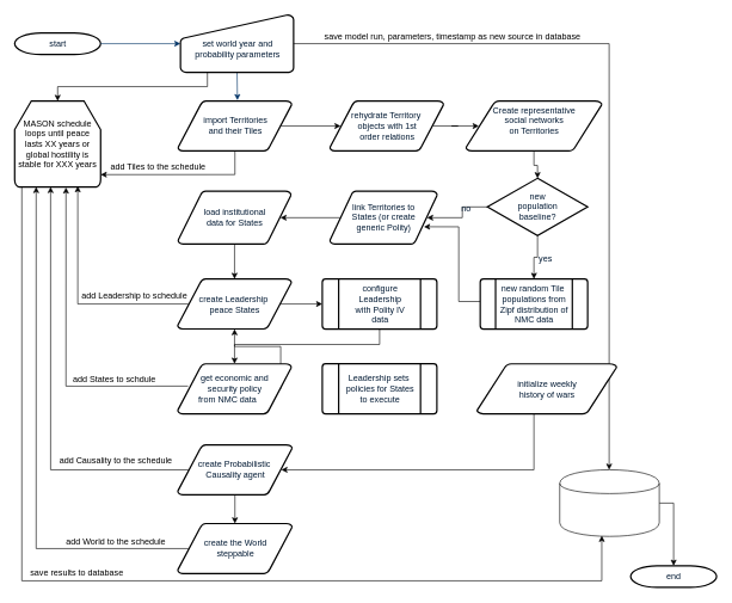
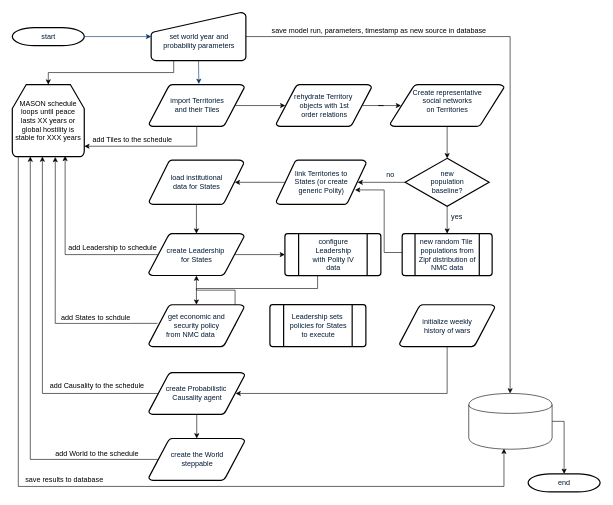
  <mxCell id="0" />
  <mxCell id="1" parent="0" />
  <mxCell id="2" value="start" style="shape=mxgraph.flowchart.terminator;fillColor=#FFFFFF;strokeColor=#000000;strokeWidth=2;gradientColor=none;gradientDirection=north;fontColor=#001933;fontStyle=0;html=1;" parent="1" vertex="1"><mxGeometry x="20" y="45" width="120" height="30" as="geometry" /></mxCell>
  <mxCell id="3" style="edgeStyle=orthogonalEdgeStyle;rounded=0;orthogonalLoop=1;jettySize=auto;html=1;" edge="1" parent="1" target="31"><mxGeometry relative="1" as="geometry"><mxPoint x="400" y="60" as="sourcePoint" /><Array as="points"><mxPoint x="850" y="60" /></Array></mxGeometry></mxCell>
  <mxCell id="4" value="&lt;span&gt;save model run, parameters,&amp;nbsp;&lt;/span&gt;&lt;span&gt;timestamp as new source&amp;nbsp;&lt;/span&gt;&lt;span&gt;in database&lt;/span&gt;" style="text;html=1;resizable=0;points=[];align=center;verticalAlign=middle;labelBackgroundColor=#ffffff;" vertex="1" connectable="0" parent="3"><mxGeometry x="-0.419" y="2" relative="1" as="geometry"><mxPoint x="-74" y="-8" as="offset" /></mxGeometry></mxCell>
  <mxCell id="5" value="" style="edgeStyle=orthogonalEdgeStyle;rounded=0;orthogonalLoop=1;jettySize=auto;html=1;exitX=0.905;exitY=0.5;exitDx=0;exitDy=0;exitPerimeter=0;" edge="1" parent="1" source="6" target="43"><mxGeometry relative="1" as="geometry" /></mxCell>
  <mxCell id="6" value="get&amp;nbsp;economic and &lt;br&gt;security&amp;nbsp;policy &lt;br&gt;from NMC data&amp;nbsp; &amp;nbsp; &amp;nbsp;&amp;nbsp;&lt;br&gt;" style="shape=mxgraph.flowchart.data;fillColor=#FFFFFF;strokeColor=#000000;strokeWidth=2;gradientColor=none;gradientDirection=north;fontColor=#001933;fontStyle=0;html=1;" parent="1" vertex="1"><mxGeometry x="247.5" y="507" width="159" height="70" as="geometry" /></mxCell>
  <mxCell id="7" value="" style="edgeStyle=orthogonalEdgeStyle;rounded=0;orthogonalLoop=1;jettySize=auto;html=1;entryX=0.905;entryY=0.5;entryDx=0;entryDy=0;entryPerimeter=0;" edge="1" parent="1" source="8" target="10"><mxGeometry relative="1" as="geometry"><mxPoint x="745" y="657" as="targetPoint" /><Array as="points"><mxPoint x="745" y="655" /></Array></mxGeometry></mxCell>
- <mxCell id="8" value="initialize weekly &lt;br&gt;history of wars&lt;br&gt;" style="shape=mxgraph.flowchart.data;fillColor=#FFFFFF;strokeColor=#000000;strokeWidth=2;gradientColor=none;gradientDirection=north;fontColor=#001933;fontStyle=0;html=1;" vertex="1" parent="1"><mxGeometry x="665.5" y="507" width="195" height="70" as="geometry" /></mxCell>
+ <mxCell id="8" value="initialize weekly &lt;br&gt;history of wars&lt;br&gt;" style="shape=mxgraph.flowchart.data;fillColor=#FFFFFF;strokeColor=#000000;strokeWidth=2;gradientColor=none;gradientDirection=north;fontColor=#001933;fontStyle=0;html=1;" vertex="1" parent="1"><mxGeometry x="665.5" y="507" width="159" height="70" as="geometry" /></mxCell>
  <mxCell id="9" value="" style="edgeStyle=orthogonalEdgeStyle;rounded=0;orthogonalLoop=1;jettySize=auto;html=1;" edge="1" parent="1" source="10" target="13"><mxGeometry relative="1" as="geometry" /></mxCell>
  <mxCell id="10" value="create Probabilistic&amp;nbsp;&lt;br&gt;Causality agent&lt;br&gt;" style="shape=mxgraph.flowchart.data;fillColor=#FFFFFF;strokeColor=#000000;strokeWidth=2;gradientColor=none;gradientDirection=north;fontColor=#001933;fontStyle=0;html=1;" vertex="1" parent="1"><mxGeometry x="247.5" y="620" width="160" height="70" as="geometry" /></mxCell>
  <mxCell id="11" value="" style="edgeStyle=orthogonalEdgeStyle;rounded=0;orthogonalLoop=1;jettySize=auto;html=1;entryX=0.25;entryY=1;entryDx=0;entryDy=0;entryPerimeter=0;exitX=0.095;exitY=0.5;exitDx=0;exitDy=0;exitPerimeter=0;" edge="1" parent="1" source="13" target="50"><mxGeometry relative="1" as="geometry"><mxPoint x="167" y="885" as="targetPoint" /></mxGeometry></mxCell>
  <mxCell id="12" value="add World to the schedule" style="text;html=1;resizable=0;points=[];align=center;verticalAlign=middle;labelBackgroundColor=#ffffff;" vertex="1" connectable="0" parent="11"><mxGeometry x="-0.729" y="-1" relative="1" as="geometry"><mxPoint x="-5.5" y="-10" as="offset" /></mxGeometry></mxCell>
  <mxCell id="13" value="create the World&lt;br&gt;steppable&lt;br&gt;" style="shape=mxgraph.flowchart.data;fillColor=#FFFFFF;strokeColor=#000000;strokeWidth=2;gradientColor=none;gradientDirection=north;fontColor=#001933;fontStyle=0;html=1;" vertex="1" parent="1"><mxGeometry x="247.5" y="730" width="160" height="70" as="geometry" /></mxCell>
  <mxCell id="14" value="" style="edgeStyle=orthogonalEdgeStyle;rounded=0;orthogonalLoop=1;jettySize=auto;html=1;exitX=0.905;exitY=0.5;exitDx=0;exitDy=0;exitPerimeter=0;entryX=0.095;entryY=0.5;entryDx=0;entryDy=0;entryPerimeter=0;" edge="1" parent="1" source="17" target="33"><mxGeometry relative="1" as="geometry" /></mxCell>
  <mxCell id="15" value="" style="edgeStyle=orthogonalEdgeStyle;rounded=0;orthogonalLoop=1;jettySize=auto;html=1;entryX=1;entryY=0.857;entryDx=0;entryDy=0;entryPerimeter=0;" edge="1" parent="1" source="17" target="50"><mxGeometry relative="1" as="geometry"><Array as="points"><mxPoint x="328" y="243" /></Array></mxGeometry></mxCell>
  <mxCell id="16" value="add Tiles to the schedule" style="text;html=1;resizable=0;points=[];align=center;verticalAlign=middle;labelBackgroundColor=#ffffff;" vertex="1" connectable="0" parent="15"><mxGeometry x="0.37" y="-1" relative="1" as="geometry"><mxPoint x="10.5" y="-9" as="offset" /></mxGeometry></mxCell>
  <mxCell id="17" value="import Territories &lt;br&gt;and&amp;nbsp;their Tiles&lt;br&gt;" style="shape=mxgraph.flowchart.data;fillColor=#FFFFFF;strokeColor=#000000;strokeWidth=2;gradientColor=none;gradientDirection=north;fontColor=#001933;fontStyle=0;html=1;" parent="1" vertex="1"><mxGeometry x="248" y="140" width="159" height="70" as="geometry" /></mxCell>
  <mxCell id="18" value="" style="edgeStyle=orthogonalEdgeStyle;rounded=0;orthogonalLoop=1;jettySize=auto;html=1;" edge="1" parent="1" source="20" target="26"><mxGeometry relative="1" as="geometry" /></mxCell>
  <mxCell id="19" value="" style="edgeStyle=orthogonalEdgeStyle;rounded=0;orthogonalLoop=1;jettySize=auto;html=1;entryX=0.905;entryY=0.5;entryDx=0;entryDy=0;entryPerimeter=0;" edge="1" parent="1" source="20" target="35"><mxGeometry relative="1" as="geometry" /></mxCell>
- <mxCell id="20" value="new&lt;br&gt;population&lt;br&gt;baseline?&lt;br&gt;" style="shape=mxgraph.flowchart.decision;fillColor=#FFFFFF;strokeColor=#000000;strokeWidth=2;gradientColor=none;gradientDirection=north;fontColor=#001933;fontStyle=0;html=1;" parent="1" vertex="1"><mxGeometry x="680" y="248" width="140" height="80" as="geometry" /></mxCell>
+ <mxCell id="20" value="new&lt;br&gt;population&lt;br&gt;baseline?&lt;br&gt;" style="shape=mxgraph.flowchart.decision;fillColor=#FFFFFF;strokeColor=#000000;strokeWidth=2;gradientColor=none;gradientDirection=north;fontColor=#001933;fontStyle=0;html=1;" parent="1" vertex="1"><mxGeometry x="675" y="263" width="140" height="80" as="geometry" /></mxCell>
  <mxCell id="21" style="fontColor=#001933;fontStyle=1;strokeColor=#003366;strokeWidth=1;html=1;entryX=0;entryY=0.5;entryDx=0;entryDy=0;entryPerimeter=0;" parent="1" source="2" target="28" edge="1"><mxGeometry relative="1" as="geometry"><mxPoint x="241" y="60" as="targetPoint" /></mxGeometry></mxCell>
  <mxCell id="22" style="fontColor=#001933;fontStyle=1;strokeColor=#003366;strokeWidth=1;html=1;exitX=0.5;exitY=1;exitDx=0;exitDy=0;exitPerimeter=0;" parent="1" source="28" edge="1"><mxGeometry relative="1" as="geometry"><mxPoint x="327" y="100" as="sourcePoint" /><mxPoint x="331" y="139" as="targetPoint" /></mxGeometry></mxCell>
  <mxCell id="23" value="yes" style="text;fontColor=#001933;fontStyle=0;html=1;strokeColor=none;gradientColor=none;fillColor=none;strokeWidth=2;" parent="1" vertex="1"><mxGeometry x="750" y="346" width="40" height="26" as="geometry" /></mxCell>
  <mxCell id="24" value="no" style="text;fontColor=#001933;fontStyle=0;html=1;strokeColor=none;gradientColor=none;fillColor=none;strokeWidth=2;align=center;" parent="1" vertex="1"><mxGeometry x="630" y="276" width="40" height="26" as="geometry" /></mxCell>
  <mxCell id="25" value="" style="edgeStyle=orthogonalEdgeStyle;rounded=0;orthogonalLoop=1;jettySize=auto;html=1;entryX=0.876;entryY=0.671;entryDx=0;entryDy=0;entryPerimeter=0;" edge="1" parent="1" source="26" target="35"><mxGeometry relative="1" as="geometry"><Array as="points"><mxPoint x="640" y="420" /><mxPoint x="640" y="316" /></Array></mxGeometry></mxCell>
  <mxCell id="26" value="new random Tile&amp;nbsp;&lt;br&gt;populations from&lt;br&gt;Zipf distribution of&lt;br&gt;NMC data&lt;br&gt;" style="shape=mxgraph.flowchart.predefined_process;fillColor=#FFFFFF;strokeColor=#000000;strokeWidth=2;gradientColor=none;gradientDirection=north;fontColor=#001933;fontStyle=0;html=1;" parent="1" vertex="1"><mxGeometry x="670" y="388.5" width="150" height="70" as="geometry" /></mxCell>
  <mxCell id="27" value="" style="edgeStyle=orthogonalEdgeStyle;rounded=0;orthogonalLoop=1;jettySize=auto;html=1;entryX=0.5;entryY=0;entryDx=0;entryDy=0;entryPerimeter=0;exitX=0.238;exitY=0.986;exitDx=0;exitDy=0;exitPerimeter=0;" edge="1" parent="1" source="28" target="50"><mxGeometry relative="1" as="geometry"><Array as="points"><mxPoint x="289" y="120" /><mxPoint x="80" y="120" /></Array></mxGeometry></mxCell>
  <mxCell id="28" value="&lt;br&gt;set world year and &lt;br&gt;probability parameters" style="shape=mxgraph.flowchart.manual_input;fillColor=#FFFFFF;strokeColor=#000000;strokeWidth=2;gradientColor=none;gradientDirection=north;fontColor=#001933;fontStyle=0;html=1;" parent="1" vertex="1"><mxGeometry x="251.5" y="20" width="158" height="80" as="geometry" /></mxCell>
  <mxCell id="29" value="end" style="shape=mxgraph.flowchart.terminator;fillColor=#FFFFFF;strokeColor=#000000;strokeWidth=2;gradientColor=none;gradientDirection=north;fontColor=#001933;fontStyle=0;html=1;" parent="1" vertex="1"><mxGeometry x="880" y="789" width="120" height="30" as="geometry" /></mxCell>
  <mxCell id="30" value="" style="edgeStyle=orthogonalEdgeStyle;rounded=0;orthogonalLoop=1;jettySize=auto;html=1;entryX=0.5;entryY=0;entryDx=0;entryDy=0;entryPerimeter=0;exitX=1;exitY=0.5;exitDx=0;exitDy=0;" edge="1" parent="1" source="31" target="29"><mxGeometry relative="1" as="geometry"><mxPoint x="930" y="702" as="sourcePoint" /><mxPoint x="989" y="701.5" as="targetPoint" /></mxGeometry></mxCell>
  <mxCell id="31" value="" style="shape=cylinder;whiteSpace=wrap;html=1;boundedLbl=1;backgroundOutline=1;" vertex="1" parent="1"><mxGeometry x="781" y="655" width="139" height="93" as="geometry" /></mxCell>
  <mxCell id="32" value="" style="edgeStyle=orthogonalEdgeStyle;rounded=0;orthogonalLoop=1;jettySize=auto;html=1;exitX=0.905;exitY=0.5;exitDx=0;exitDy=0;exitPerimeter=0;entryX=0.095;entryY=0.5;entryDx=0;entryDy=0;entryPerimeter=0;" edge="1" parent="1" source="33" target="45"><mxGeometry relative="1" as="geometry" /></mxCell>
  <mxCell id="33" value="rehydrate Territory&amp;nbsp;&lt;br&gt;objects with 1st&lt;br&gt;order relations&lt;br&gt;" style="shape=mxgraph.flowchart.data;fillColor=#FFFFFF;strokeColor=#000000;strokeWidth=2;gradientColor=none;gradientDirection=north;fontColor=#001933;fontStyle=0;html=1;" vertex="1" parent="1"><mxGeometry x="460" y="140" width="159" height="70" as="geometry" /></mxCell>
  <mxCell id="34" value="" style="edgeStyle=orthogonalEdgeStyle;rounded=0;orthogonalLoop=1;jettySize=auto;html=1;exitX=0.095;exitY=0.5;exitDx=0;exitDy=0;exitPerimeter=0;entryX=0.905;entryY=0.5;entryDx=0;entryDy=0;entryPerimeter=0;" edge="1" parent="1" source="35" target="39"><mxGeometry relative="1" as="geometry" /></mxCell>
  <mxCell id="35" value="link Territories to &lt;br&gt;States (or create &lt;br&gt;generic Polity)" style="shape=mxgraph.flowchart.data;fillColor=#FFFFFF;strokeColor=#000000;strokeWidth=2;gradientColor=none;gradientDirection=north;fontColor=#001933;fontStyle=0;html=1;" vertex="1" parent="1"><mxGeometry x="460" y="266" width="150" height="74" as="geometry" /></mxCell>
  <mxCell id="36" value="" style="edgeStyle=orthogonalEdgeStyle;rounded=0;orthogonalLoop=1;jettySize=auto;html=1;" edge="1" parent="1" source="39" target="43"><mxGeometry relative="1" as="geometry" /></mxCell>
  <mxCell id="37" value="" style="edgeStyle=orthogonalEdgeStyle;rounded=0;orthogonalLoop=1;jettySize=auto;html=1;entryX=0.597;entryY=1.006;entryDx=0;entryDy=0;entryPerimeter=0;exitX=0.092;exitY=0.445;exitDx=0;exitDy=0;exitPerimeter=0;" edge="1" parent="1" source="6" target="50"><mxGeometry relative="1" as="geometry"><mxPoint x="168" y="303" as="targetPoint" /></mxGeometry></mxCell>
  <mxCell id="38" value="add States to schdule" style="text;html=1;resizable=0;points=[];align=center;verticalAlign=middle;labelBackgroundColor=#ffffff;" vertex="1" connectable="0" parent="37"><mxGeometry x="0.138" y="-2" relative="1" as="geometry"><mxPoint x="64.5" y="74.5" as="offset" /></mxGeometry></mxCell>
  <mxCell id="39" value="load institutional&lt;br&gt;data for States&lt;br&gt;" style="shape=mxgraph.flowchart.data;fillColor=#FFFFFF;strokeColor=#000000;strokeWidth=2;gradientColor=none;gradientDirection=north;fontColor=#001933;fontStyle=0;html=1;" vertex="1" parent="1"><mxGeometry x="248" y="266" width="158" height="74" as="geometry" /></mxCell>
  <mxCell id="40" value="" style="edgeStyle=orthogonalEdgeStyle;rounded=0;orthogonalLoop=1;jettySize=auto;html=1;exitX=0.905;exitY=0.5;exitDx=0;exitDy=0;exitPerimeter=0;" edge="1" parent="1" source="43" target="47"><mxGeometry relative="1" as="geometry" /></mxCell>
  <mxCell id="41" value="" style="edgeStyle=orthogonalEdgeStyle;rounded=0;orthogonalLoop=1;jettySize=auto;html=1;entryX=0.734;entryY=0.99;entryDx=0;entryDy=0;entryPerimeter=0;exitX=0.095;exitY=0.5;exitDx=0;exitDy=0;exitPerimeter=0;" edge="1" parent="1" source="43" target="50"><mxGeometry relative="1" as="geometry"><mxPoint x="167.5" y="423.5" as="targetPoint" /></mxGeometry></mxCell>
  <mxCell id="42" value="add Leadership to schedule" style="text;html=1;resizable=0;points=[];align=center;verticalAlign=middle;labelBackgroundColor=#ffffff;" vertex="1" connectable="0" parent="41"><mxGeometry x="-0.218" relative="1" as="geometry"><mxPoint x="49" y="-12" as="offset" /></mxGeometry></mxCell>
- <mxCell id="43" value="create Leadership&amp;nbsp;&lt;br&gt;peace States&lt;br&gt;" style="shape=mxgraph.flowchart.data;fillColor=#FFFFFF;strokeColor=#000000;strokeWidth=2;gradientColor=none;gradientDirection=north;fontColor=#001933;fontStyle=0;html=1;" vertex="1" parent="1"><mxGeometry x="247.5" y="388.5" width="159" height="70" as="geometry" /></mxCell>
+ <mxCell id="43" value="create Leadership&amp;nbsp;&lt;br&gt;for States&lt;br&gt;" style="shape=mxgraph.flowchart.data;fillColor=#FFFFFF;strokeColor=#000000;strokeWidth=2;gradientColor=none;gradientDirection=north;fontColor=#001933;fontStyle=0;html=1;" vertex="1" parent="1"><mxGeometry x="247.5" y="388.5" width="159" height="70" as="geometry" /></mxCell>
  <mxCell id="44" value="" style="edgeStyle=orthogonalEdgeStyle;rounded=0;orthogonalLoop=1;jettySize=auto;html=1;" edge="1" parent="1" source="45" target="20"><mxGeometry relative="1" as="geometry" /></mxCell>
  <mxCell id="45" value="Create representative&lt;br&gt;social networks&lt;br&gt;on Territories&lt;br&gt;&lt;br&gt;" style="shape=mxgraph.flowchart.data;fillColor=#FFFFFF;strokeColor=#000000;strokeWidth=2;gradientColor=none;gradientDirection=north;fontColor=#001933;fontStyle=0;html=1;" vertex="1" parent="1"><mxGeometry x="650" y="140" width="190" height="70" as="geometry" /></mxCell>
  <mxCell id="46" value="" style="edgeStyle=orthogonalEdgeStyle;rounded=0;orthogonalLoop=1;jettySize=auto;html=1;entryX=0.5;entryY=0;entryDx=0;entryDy=0;entryPerimeter=0;" edge="1" parent="1" source="47" target="6"><mxGeometry relative="1" as="geometry"><Array as="points"><mxPoint x="529" y="480" /><mxPoint x="327" y="480" /></Array></mxGeometry></mxCell>
- <mxCell id="47" value="configure &lt;br&gt;Leadership&lt;br&gt;with Polity IV &lt;br&gt;data&lt;br&gt;" style="shape=mxgraph.flowchart.predefined_process;fillColor=#FFFFFF;strokeColor=#000000;strokeWidth=2;gradientColor=none;gradientDirection=north;fontColor=#001933;fontStyle=0;html=1;" vertex="1" parent="1"><mxGeometry x="449.5" y="388.5" width="160" height="70" as="geometry" /></mxCell>
+ <mxCell id="47" value="configure &lt;br&gt;Leadership&lt;br&gt;with Polity IV &lt;br&gt;data&lt;br&gt;" style="shape=mxgraph.flowchart.predefined_process;fillColor=#FFFFFF;strokeColor=#000000;strokeWidth=2;gradientColor=none;gradientDirection=north;fontColor=#001933;fontStyle=0;html=1;" vertex="1" parent="1"><mxGeometry x="474.5" y="388.5" width="160" height="70" as="geometry" /></mxCell>
  <mxCell id="48" value="Leadership sets&amp;nbsp;&lt;br&gt;policies for States&lt;br&gt;to execute&lt;br&gt;" style="shape=mxgraph.flowchart.predefined_process;fillColor=#FFFFFF;strokeColor=#000000;strokeWidth=2;gradientColor=none;gradientDirection=north;fontColor=#001933;fontStyle=0;html=1;" vertex="1" parent="1"><mxGeometry x="449.5" y="507" width="160" height="70" as="geometry" /></mxCell>
  <mxCell id="49" value="" style="edgeStyle=orthogonalEdgeStyle;rounded=0;orthogonalLoop=1;jettySize=auto;html=1;exitX=0.083;exitY=1;exitDx=0;exitDy=0;exitPerimeter=0;entryX=0.5;entryY=1;entryDx=0;entryDy=0;" edge="1" parent="1"><mxGeometry relative="1" as="geometry"><mxPoint x="30" y="259" as="sourcePoint" /><mxPoint x="839.714" y="747" as="targetPoint" /><Array as="points"><mxPoint x="30" y="810" /><mxPoint x="840" y="810" /></Array></mxGeometry></mxCell>
  <mxCell id="50" value="MASON schedule loops until peace lasts XX years or global hostility is stable for XXX years" style="strokeWidth=2;html=1;shape=mxgraph.flowchart.loop_limit;whiteSpace=wrap;" vertex="1" parent="1"><mxGeometry x="20" y="140" width="120" height="120" as="geometry" /></mxCell>
  <mxCell id="51" value="" style="edgeStyle=orthogonalEdgeStyle;rounded=0;orthogonalLoop=1;jettySize=auto;html=1;entryX=0.418;entryY=1;entryDx=0;entryDy=0;entryPerimeter=0;exitX=0.095;exitY=0.5;exitDx=0;exitDy=0;exitPerimeter=0;" edge="1" parent="1" source="10" target="50"><mxGeometry relative="1" as="geometry"><mxPoint x="240.5" y="736.743" as="sourcePoint" /><mxPoint x="70.214" y="459.029" as="targetPoint" /></mxGeometry></mxCell>
  <mxCell id="52" value="add Causality to the schedule" style="text;html=1;resizable=0;points=[];align=center;verticalAlign=middle;labelBackgroundColor=#ffffff;" vertex="1" connectable="0" parent="51"><mxGeometry x="0.138" y="-2" relative="1" as="geometry"><mxPoint x="88" y="129" as="offset" /></mxGeometry></mxCell>
  <mxCell id="53" value="save results to database" style="text;html=1;resizable=0;points=[];autosize=1;align=left;verticalAlign=top;spacingTop=-4;" vertex="1" parent="1"><mxGeometry x="40" y="789" width="140" height="20" as="geometry" /></mxCell>
